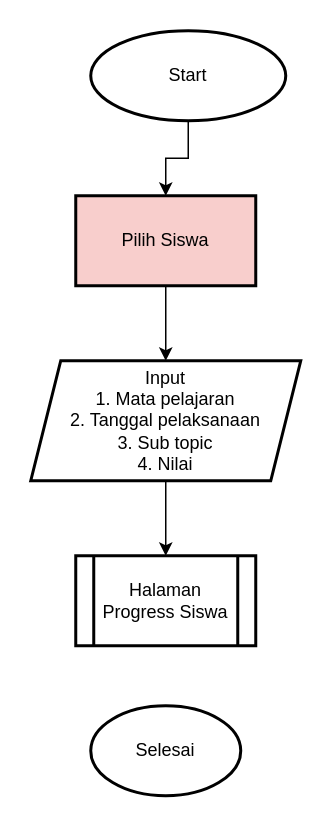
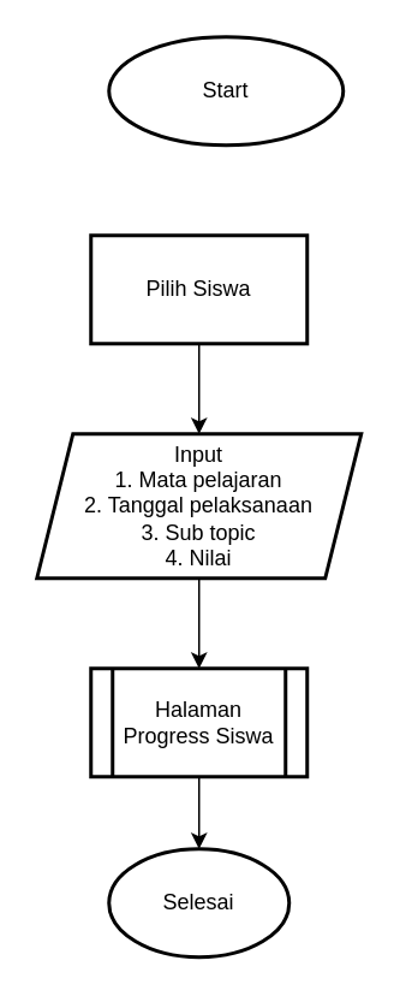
  <mxCell id="0" />
  <mxCell id="1" parent="0" />
- <mxCell id="2" value="" style="edgeStyle=orthogonalEdgeStyle;rounded=0;orthogonalLoop=1;jettySize=auto;html=1;" edge="1" parent="1" source="3" target="5"><mxGeometry relative="1" as="geometry" /></mxCell>
  <mxCell id="3" value="Start" style="strokeWidth=2;html=1;shape=mxgraph.flowchart.start_1;whiteSpace=wrap;" vertex="1" parent="1"><mxGeometry x="60" y="20" width="130" height="60" as="geometry" /></mxCell>
  <mxCell id="4" value="" style="edgeStyle=orthogonalEdgeStyle;rounded=0;orthogonalLoop=1;jettySize=auto;html=1;" edge="1" parent="1" source="5" target="7"><mxGeometry relative="1" as="geometry" /></mxCell>
- <mxCell id="5" value="Pilih Siswa" style="whiteSpace=wrap;html=1;strokeWidth=2;fillColor=#f8cecc;" vertex="1" parent="1"><mxGeometry x="50" y="130" width="120" height="60" as="geometry" /></mxCell>
+ <mxCell id="5" value="Pilih Siswa" style="whiteSpace=wrap;html=1;strokeWidth=2;" vertex="1" parent="1"><mxGeometry x="50" y="130" width="120" height="60" as="geometry" /></mxCell>
  <mxCell id="6" value="" style="edgeStyle=orthogonalEdgeStyle;rounded=0;orthogonalLoop=1;jettySize=auto;html=1;" edge="1" parent="1" source="7" target="8"><mxGeometry relative="1" as="geometry" /></mxCell>
  <mxCell id="7" value="Input&lt;div&gt;1. Mata pelajaran&lt;/div&gt;&lt;div&gt;2. Tanggal pelaksanaan&lt;/div&gt;&lt;div&gt;3. Sub topic&lt;/div&gt;&lt;div&gt;4. Nilai&lt;/div&gt;" style="shape=parallelogram;perimeter=parallelogramPerimeter;whiteSpace=wrap;html=1;fixedSize=1;strokeWidth=2;" vertex="1" parent="1"><mxGeometry x="20" y="240" width="180" height="80" as="geometry" /></mxCell>
  <mxCell id="8" value="Halaman Progress Siswa" style="shape=process;whiteSpace=wrap;html=1;backgroundOutline=1;strokeWidth=2;" vertex="1" parent="1"><mxGeometry x="50" y="370" width="120" height="60" as="geometry" /></mxCell>
  <mxCell id="9" value="Selesai" style="strokeWidth=2;html=1;shape=mxgraph.flowchart.start_1;whiteSpace=wrap;" vertex="1" parent="1"><mxGeometry x="60" y="470" width="100" height="60" as="geometry" /></mxCell>
+ <mxCell id="10" style="edgeStyle=orthogonalEdgeStyle;rounded=0;orthogonalLoop=1;jettySize=auto;html=1;entryX=0.5;entryY=0;entryDx=0;entryDy=0;entryPerimeter=0;" edge="1" parent="1" source="8" target="9"><mxGeometry relative="1" as="geometry" /></mxCell>
